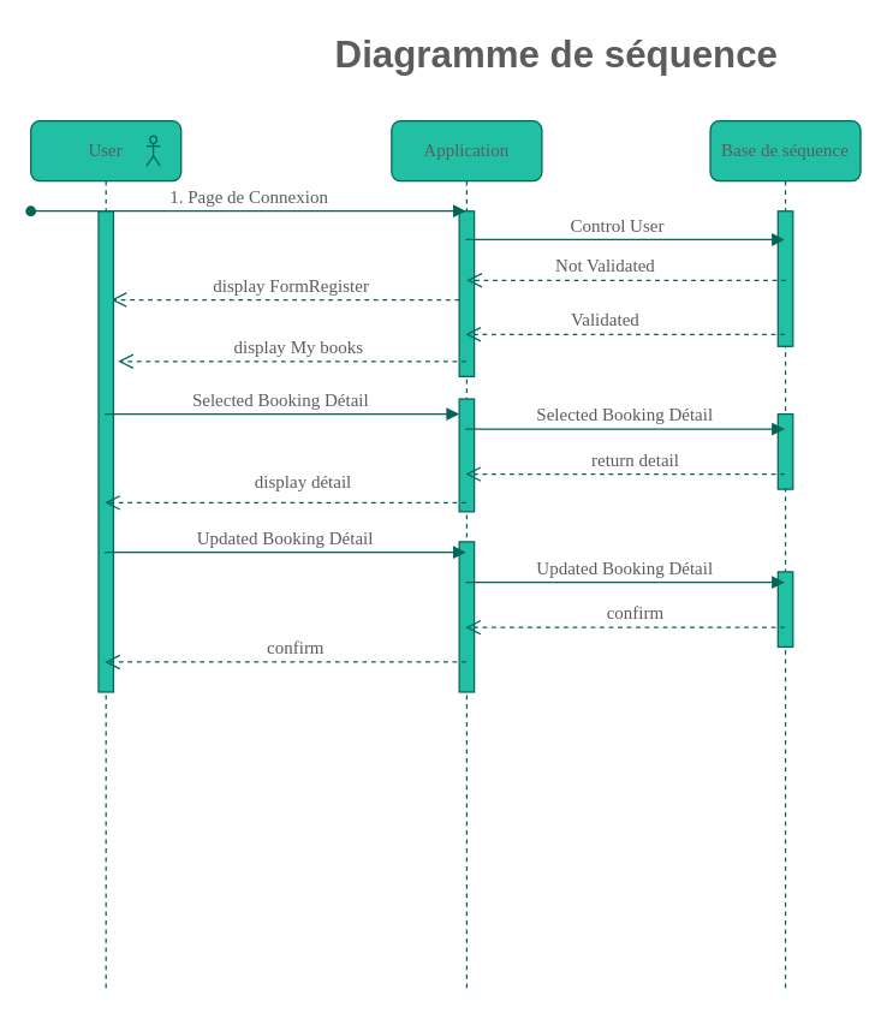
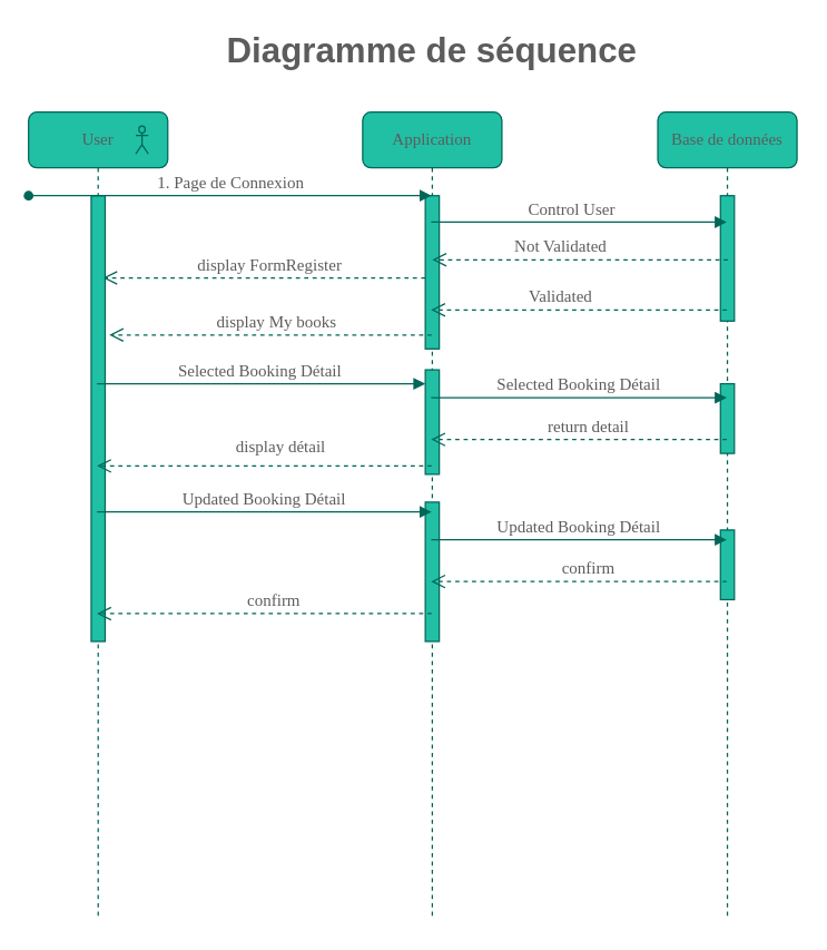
  <mxCell id="0" />
  <mxCell id="1" parent="0" />
  <mxCell id="2" value="Application" style="shape=umlLifeline;perimeter=lifelinePerimeter;whiteSpace=wrap;html=1;container=1;collapsible=0;recursiveResize=0;outlineConnect=0;rounded=1;shadow=0;comic=0;labelBackgroundColor=none;strokeWidth=1;fontFamily=Verdana;fontSize=12;align=center;fillColor=#21C0A5;strokeColor=#006658;fontColor=#5C5C5C;" parent="1" vertex="1"><mxGeometry x="260" y="80" width="100" height="580" as="geometry" /></mxCell>
  <mxCell id="3" value="" style="html=1;points=[];perimeter=orthogonalPerimeter;rounded=0;shadow=0;comic=0;labelBackgroundColor=none;strokeWidth=1;fontFamily=Verdana;fontSize=12;align=center;fillColor=#21C0A5;strokeColor=#006658;fontColor=#5C5C5C;" parent="2" vertex="1"><mxGeometry x="45" y="185" width="10" height="75" as="geometry" /></mxCell>
  <mxCell id="4" value="" style="html=1;points=[];perimeter=orthogonalPerimeter;rounded=0;shadow=0;comic=0;labelBackgroundColor=none;strokeWidth=1;fontFamily=Verdana;fontSize=12;align=center;fillColor=#21C0A5;strokeColor=#006658;fontColor=#5C5C5C;" parent="2" vertex="1"><mxGeometry x="45" y="60" width="10" height="110" as="geometry" /></mxCell>
  <mxCell id="5" value="" style="html=1;points=[];perimeter=orthogonalPerimeter;rounded=0;shadow=0;comic=0;labelBackgroundColor=none;strokeWidth=1;fontFamily=Verdana;fontSize=12;align=center;fillColor=#21C0A5;strokeColor=#006658;fontColor=#5C5C5C;" vertex="1" parent="2"><mxGeometry x="45" y="280" width="10" height="100" as="geometry" /></mxCell>
  <mxCell id="6" value="display FormRegister" style="html=1;verticalAlign=bottom;endArrow=open;dashed=1;endSize=8;labelBackgroundColor=none;fontFamily=Verdana;fontSize=12;edgeStyle=elbowEdgeStyle;elbow=vertical;strokeColor=#006658;fontColor=#5C5C5C;" edge="1" parent="2"><mxGeometry x="-0.033" relative="1" as="geometry"><mxPoint x="-186.5" y="119" as="targetPoint" /><Array as="points"><mxPoint x="-121.5" y="119" /><mxPoint x="208.5" y="204" /></Array><mxPoint x="45" y="119" as="sourcePoint" /><mxPoint as="offset" /></mxGeometry></mxCell>
- <mxCell id="7" value="Base de séquence" style="shape=umlLifeline;perimeter=lifelinePerimeter;whiteSpace=wrap;html=1;container=1;collapsible=0;recursiveResize=0;outlineConnect=0;rounded=1;shadow=0;comic=0;labelBackgroundColor=none;strokeWidth=1;fontFamily=Verdana;fontSize=12;align=center;fillColor=#21C0A5;strokeColor=#006658;fontColor=#5C5C5C;" parent="1" vertex="1"><mxGeometry x="472" y="80" width="100" height="580" as="geometry" /></mxCell>
+ <mxCell id="7" value="Base de données" style="shape=umlLifeline;perimeter=lifelinePerimeter;whiteSpace=wrap;html=1;container=1;collapsible=0;recursiveResize=0;outlineConnect=0;rounded=1;shadow=0;comic=0;labelBackgroundColor=none;strokeWidth=1;fontFamily=Verdana;fontSize=12;align=center;fillColor=#21C0A5;strokeColor=#006658;fontColor=#5C5C5C;" parent="1" vertex="1"><mxGeometry x="472" y="80" width="100" height="580" as="geometry" /></mxCell>
  <mxCell id="8" value="" style="html=1;points=[];perimeter=orthogonalPerimeter;rounded=0;shadow=0;comic=0;labelBackgroundColor=none;strokeWidth=1;fontFamily=Verdana;fontSize=12;align=center;fillColor=#21C0A5;strokeColor=#006658;fontColor=#5C5C5C;" parent="7" vertex="1"><mxGeometry x="45" y="60" width="10" height="90" as="geometry" /></mxCell>
  <mxCell id="9" value="" style="html=1;points=[];perimeter=orthogonalPerimeter;rounded=0;shadow=0;comic=0;labelBackgroundColor=none;strokeWidth=1;fontFamily=Verdana;fontSize=12;align=center;fillColor=#21C0A5;strokeColor=#006658;fontColor=#5C5C5C;" vertex="1" parent="7"><mxGeometry x="45" y="195" width="10" height="50" as="geometry" /></mxCell>
  <mxCell id="10" value="" style="html=1;points=[];perimeter=orthogonalPerimeter;rounded=0;shadow=0;comic=0;labelBackgroundColor=none;strokeWidth=1;fontFamily=Verdana;fontSize=12;align=center;fillColor=#21C0A5;strokeColor=#006658;fontColor=#5C5C5C;" vertex="1" parent="7"><mxGeometry x="45" y="300" width="10" height="50" as="geometry" /></mxCell>
  <mxCell id="11" value="User" style="shape=umlLifeline;perimeter=lifelinePerimeter;whiteSpace=wrap;html=1;container=1;collapsible=0;recursiveResize=0;outlineConnect=0;rounded=1;shadow=0;comic=0;labelBackgroundColor=none;strokeWidth=1;fontFamily=Verdana;fontSize=12;align=center;fillColor=#21C0A5;strokeColor=#006658;fontColor=#5C5C5C;" parent="1" vertex="1"><mxGeometry x="20" y="80" width="100" height="580" as="geometry" /></mxCell>
  <mxCell id="12" value="" style="html=1;points=[];perimeter=orthogonalPerimeter;rounded=0;shadow=0;comic=0;labelBackgroundColor=none;strokeWidth=1;fontFamily=Verdana;fontSize=12;align=center;fillColor=#21C0A5;strokeColor=#006658;fontColor=#5C5C5C;" parent="11" vertex="1"><mxGeometry x="45" y="60" width="10" height="320" as="geometry" /></mxCell>
  <mxCell id="13" value="1. Page de Connexion" style="html=1;verticalAlign=bottom;endArrow=block;labelBackgroundColor=none;fontFamily=Verdana;fontSize=12;edgeStyle=elbowEdgeStyle;elbow=vertical;startArrow=oval;startFill=1;strokeColor=#006658;fontColor=#5C5C5C;" edge="1" parent="11" target="2"><mxGeometry relative="1" as="geometry"><mxPoint y="60" as="sourcePoint" /><mxPoint x="130" y="60" as="targetPoint" /></mxGeometry></mxCell>
  <mxCell id="14" value="" style="shape=umlActor;verticalLabelPosition=bottom;verticalAlign=top;html=1;fontSize=20;fillColor=#21C0A5;strokeColor=#006658;fontColor=#5C5C5C;" vertex="1" parent="11"><mxGeometry x="77" y="10" width="9" height="20" as="geometry" /></mxCell>
  <mxCell id="15" value="display My books" style="html=1;verticalAlign=bottom;endArrow=open;dashed=1;endSize=8;labelBackgroundColor=none;fontFamily=Verdana;fontSize=12;edgeStyle=elbowEdgeStyle;elbow=vertical;strokeColor=#006658;fontColor=#5C5C5C;" edge="1" parent="11"><mxGeometry x="-0.033" relative="1" as="geometry"><mxPoint x="58" y="160" as="targetPoint" /><Array as="points"><mxPoint x="123" y="160" /><mxPoint x="453" y="245" /></Array><mxPoint x="289.5" y="160" as="sourcePoint" /><mxPoint as="offset" /></mxGeometry></mxCell>
  <mxCell id="16" value="Validated" style="html=1;verticalAlign=bottom;endArrow=open;dashed=1;endSize=8;labelBackgroundColor=none;fontFamily=Verdana;fontSize=12;edgeStyle=elbowEdgeStyle;elbow=vertical;strokeColor=#006658;fontColor=#5C5C5C;" parent="1" edge="1"><mxGeometry x="0.132" relative="1" as="geometry"><mxPoint x="309.167" y="222" as="targetPoint" /><Array as="points"><mxPoint x="400" y="222" /><mxPoint x="480" y="232" /><mxPoint x="490" y="202" /></Array><mxPoint x="521.5" y="222" as="sourcePoint" /><mxPoint as="offset" /></mxGeometry></mxCell>
- <mxCell id="17" value="Diagramme de séquence" style="text;html=1;strokeColor=none;fillColor=none;align=center;verticalAlign=middle;whiteSpace=wrap;rounded=0;fontSize=25;fontStyle=1;fontColor=#5C5C5C;" vertex="1" parent="1"><mxGeometry x="170" y="20" width="400" height="30" as="geometry" /></mxCell>
+ <mxCell id="17" value="Diagramme de séquence" style="text;html=1;strokeColor=none;fillColor=none;align=center;verticalAlign=middle;whiteSpace=wrap;rounded=0;fontSize=25;fontStyle=1;fontColor=#5C5C5C;" vertex="1" parent="1"><mxGeometry x="110" y="20" width="400" height="30" as="geometry" /></mxCell>
  <mxCell id="18" value="Selected Booking Détail" style="html=1;verticalAlign=bottom;endArrow=block;labelBackgroundColor=none;fontFamily=Verdana;fontSize=12;edgeStyle=elbowEdgeStyle;elbow=vertical;strokeColor=#006658;fontColor=#5C5C5C;" edge="1" parent="1" target="3"><mxGeometry x="-0.005" relative="1" as="geometry"><mxPoint x="69.167" y="275" as="sourcePoint" /><mxPoint x="210" y="305" as="targetPoint" /><Array as="points"><mxPoint x="170" y="275" /></Array><mxPoint as="offset" /></mxGeometry></mxCell>
  <mxCell id="19" value="return detail" style="html=1;verticalAlign=bottom;endArrow=open;dashed=1;endSize=8;labelBackgroundColor=none;fontFamily=Verdana;fontSize=12;edgeStyle=elbowEdgeStyle;elbow=vertical;strokeColor=#006658;fontColor=#5C5C5C;" edge="1" parent="1"><mxGeometry x="-0.055" relative="1" as="geometry"><mxPoint x="309.167" y="315" as="targetPoint" /><Array as="points"><mxPoint x="450" y="315" /><mxPoint x="470" y="355" /></Array><mxPoint x="521.5" y="315" as="sourcePoint" /><mxPoint as="offset" /></mxGeometry></mxCell>
  <mxCell id="20" value="display détail" style="html=1;verticalAlign=bottom;endArrow=open;dashed=1;endSize=8;labelBackgroundColor=none;fontFamily=Verdana;fontSize=12;edgeStyle=elbowEdgeStyle;elbow=horizontal;strokeColor=#006658;fontColor=#5C5C5C;" edge="1" parent="1"><mxGeometry x="-0.105" y="-4" relative="1" as="geometry"><mxPoint x="69.167" y="334" as="targetPoint" /><Array as="points"><mxPoint x="190" y="334" /><mxPoint x="200" y="314" /></Array><mxPoint x="309.5" y="334" as="sourcePoint" /><mxPoint x="-1" as="offset" /></mxGeometry></mxCell>
  <mxCell id="21" value="&lt;div&gt;Control User&lt;/div&gt;" style="html=1;verticalAlign=bottom;endArrow=block;labelBackgroundColor=none;fontFamily=Verdana;fontSize=12;edgeStyle=elbowEdgeStyle;elbow=horizontal;strokeColor=#006658;fontColor=#5C5C5C;" edge="1" parent="1"><mxGeometry x="-0.044" relative="1" as="geometry"><mxPoint x="309.167" y="159" as="sourcePoint" /><mxPoint x="521.5" y="159" as="targetPoint" /><Array as="points"><mxPoint x="450" y="159" /><mxPoint x="350" y="149" /><mxPoint x="420" y="369" /><mxPoint x="450" y="309" /><mxPoint x="440" y="219" /><mxPoint x="310" y="489" /></Array><mxPoint as="offset" /></mxGeometry></mxCell>
  <mxCell id="22" value="Selected Booking Détail" style="html=1;verticalAlign=bottom;endArrow=block;labelBackgroundColor=none;fontFamily=Verdana;fontSize=12;edgeStyle=elbowEdgeStyle;elbow=vertical;strokeColor=#006658;fontColor=#5C5C5C;" edge="1" parent="1"><mxGeometry x="-0.005" relative="1" as="geometry"><mxPoint x="309.167" y="285" as="sourcePoint" /><mxPoint x="521.5" y="285" as="targetPoint" /><Array as="points"><mxPoint x="450.83" y="285" /></Array><mxPoint as="offset" /></mxGeometry></mxCell>
  <mxCell id="23" value="confirm" style="html=1;verticalAlign=bottom;endArrow=open;dashed=1;endSize=8;labelBackgroundColor=none;fontFamily=Verdana;fontSize=12;edgeStyle=elbowEdgeStyle;elbow=vertical;strokeColor=#006658;fontColor=#5C5C5C;" edge="1" parent="1"><mxGeometry x="-0.055" relative="1" as="geometry"><mxPoint x="309.167" y="417" as="targetPoint" /><Array as="points"><mxPoint x="390" y="417" /><mxPoint x="410" y="457" /></Array><mxPoint x="521.5" y="417" as="sourcePoint" /><mxPoint as="offset" /></mxGeometry></mxCell>
  <mxCell id="24" value="Updated Booking Détail" style="html=1;verticalAlign=bottom;endArrow=block;labelBackgroundColor=none;fontFamily=Verdana;fontSize=12;edgeStyle=elbowEdgeStyle;elbow=vertical;strokeColor=#006658;fontColor=#5C5C5C;" edge="1" parent="1"><mxGeometry x="-0.005" relative="1" as="geometry"><mxPoint x="309.167" y="387" as="sourcePoint" /><mxPoint x="521.5" y="387" as="targetPoint" /><Array as="points"><mxPoint x="410.83" y="387" /></Array><mxPoint as="offset" /></mxGeometry></mxCell>
  <mxCell id="25" value="Updated Booking Détail" style="html=1;verticalAlign=bottom;endArrow=block;labelBackgroundColor=none;fontFamily=Verdana;fontSize=12;edgeStyle=elbowEdgeStyle;elbow=vertical;strokeColor=#006658;fontColor=#5C5C5C;" edge="1" parent="1"><mxGeometry x="-0.005" relative="1" as="geometry"><mxPoint x="69.167" y="367" as="sourcePoint" /><mxPoint x="309.5" y="367" as="targetPoint" /><Array as="points"><mxPoint x="180" y="367" /></Array><mxPoint as="offset" /></mxGeometry></mxCell>
  <mxCell id="26" value="confirm" style="html=1;verticalAlign=bottom;endArrow=open;dashed=1;endSize=8;labelBackgroundColor=none;fontFamily=Verdana;fontSize=12;edgeStyle=elbowEdgeStyle;elbow=vertical;strokeColor=#006658;fontColor=#5C5C5C;" edge="1" parent="1"><mxGeometry x="-0.055" relative="1" as="geometry"><mxPoint x="69.167" y="440" as="targetPoint" /><Array as="points"><mxPoint x="120.83" y="440" /><mxPoint x="140.83" y="480" /></Array><mxPoint x="309.5" y="440" as="sourcePoint" /><mxPoint as="offset" /></mxGeometry></mxCell>
  <mxCell id="27" value="Not Validated" style="html=1;verticalAlign=bottom;endArrow=open;dashed=1;endSize=8;labelBackgroundColor=none;fontFamily=Verdana;fontSize=12;edgeStyle=elbowEdgeStyle;elbow=vertical;strokeColor=#006658;fontColor=#5C5C5C;" edge="1" parent="1"><mxGeometry x="0.132" relative="1" as="geometry"><mxPoint x="309.997" y="186" as="targetPoint" /><Array as="points"><mxPoint x="400.83" y="186" /><mxPoint x="480.83" y="196" /><mxPoint x="490.83" y="166" /></Array><mxPoint x="522.33" y="186" as="sourcePoint" /><mxPoint as="offset" /></mxGeometry></mxCell>
